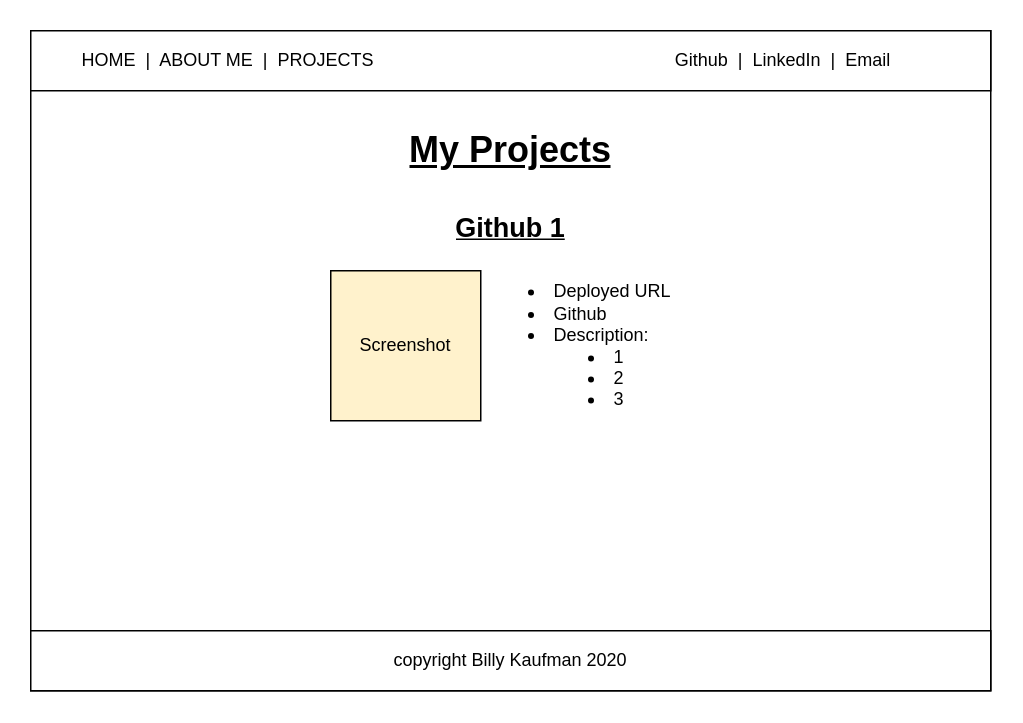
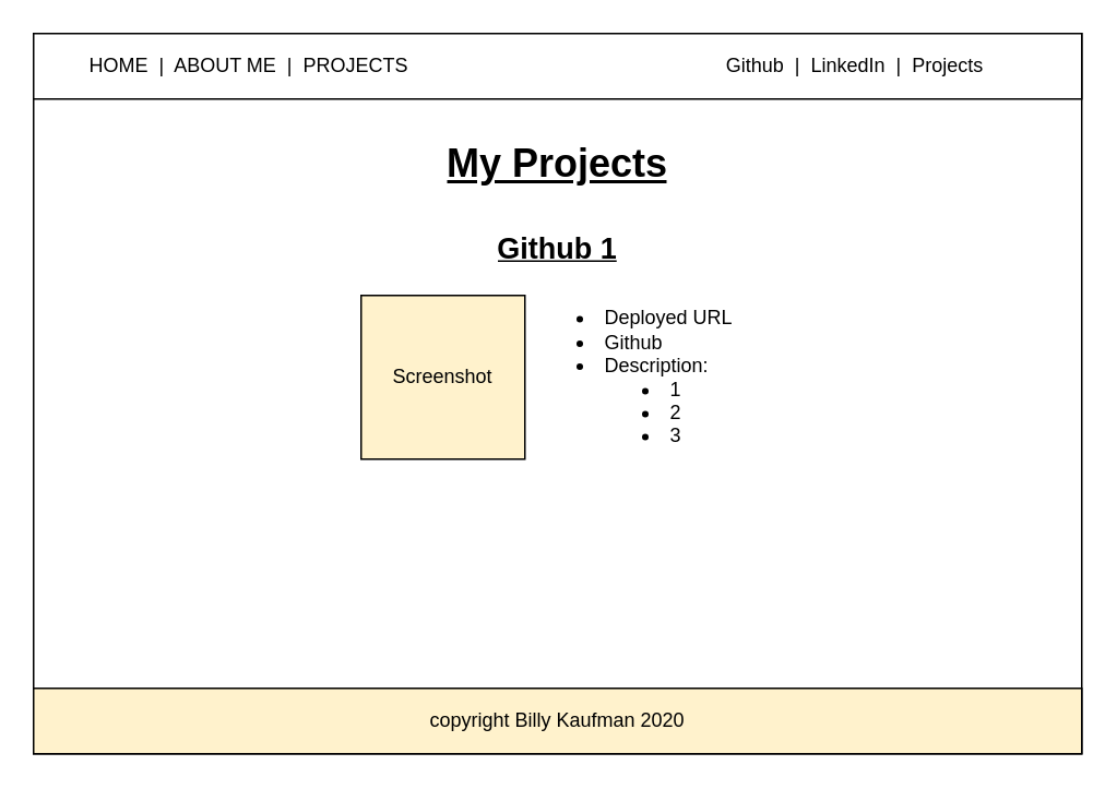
  <mxCell id="0" />
  <mxCell id="1" parent="0" />
  <mxCell id="2" value="" style="rounded=0;whiteSpace=wrap;html=1;" vertex="1" parent="1"><mxGeometry x="20" y="20" width="640" height="440" as="geometry" /></mxCell>
  <mxCell id="3" value="" style="rounded=0;whiteSpace=wrap;html=1;" vertex="1" parent="1"><mxGeometry x="20" y="20" width="640" height="40" as="geometry" /></mxCell>
  <mxCell id="4" value="HOME&amp;nbsp; |&amp;nbsp; ABOUT ME&amp;nbsp; |&amp;nbsp; PROJECTS&amp;nbsp;&amp;nbsp;" style="text;html=1;strokeColor=none;fillColor=none;align=center;verticalAlign=middle;whiteSpace=wrap;rounded=0;" vertex="1" parent="1"><mxGeometry x="20" y="30" width="270" height="20" as="geometry" /></mxCell>
- <mxCell id="5" value="Github&amp;nbsp; |&amp;nbsp; LinkedIn&amp;nbsp; |&amp;nbsp; Email&amp;nbsp;&amp;nbsp;" style="text;html=1;strokeColor=none;fillColor=none;align=center;verticalAlign=middle;whiteSpace=wrap;rounded=0;" vertex="1" parent="1"><mxGeometry x="390" y="30" width="270" height="20" as="geometry" /></mxCell>
- <mxCell id="6" value="copyright Billy Kaufman 2020" style="rounded=0;whiteSpace=wrap;html=1;" vertex="1" parent="1"><mxGeometry x="20" y="420" width="640" height="40" as="geometry" /></mxCell>
+ <mxCell id="5" value="Github&amp;nbsp; |&amp;nbsp; LinkedIn&amp;nbsp; |&amp;nbsp; Projects&amp;nbsp;&amp;nbsp;" style="text;html=1;strokeColor=none;fillColor=none;align=center;verticalAlign=middle;whiteSpace=wrap;rounded=0;" vertex="1" parent="1"><mxGeometry x="390" y="30" width="270" height="20" as="geometry" /></mxCell>
+ <mxCell id="6" value="copyright Billy Kaufman 2020" style="rounded=0;whiteSpace=wrap;html=1;fillColor=#fff2cc;" vertex="1" parent="1"><mxGeometry x="20" y="420" width="640" height="40" as="geometry" /></mxCell>
  <mxCell id="7" value="" style="endArrow=none;dashed=1;html=1;" edge="1" parent="1" target="2"><mxGeometry width="50" height="50" relative="1" as="geometry"><mxPoint x="20" y="420" as="sourcePoint" /><mxPoint x="70" y="370" as="targetPoint" /></mxGeometry></mxCell>
  <mxCell id="8" value="&lt;h1&gt;&lt;u&gt;My Projects&lt;br&gt;&lt;/u&gt;&lt;/h1&gt;" style="text;html=1;strokeColor=none;fillColor=none;spacing=5;spacingTop=-20;whiteSpace=wrap;overflow=hidden;rounded=0;align=center;" vertex="1" parent="1"><mxGeometry x="20" y="80" width="640" height="40" as="geometry" /></mxCell>
  <mxCell id="9" value="&lt;h1&gt;&lt;font style=&quot;font-size: 18px&quot;&gt;&lt;u&gt;Github 1&lt;/u&gt;&lt;/font&gt;&lt;/h1&gt;&lt;p&gt;&lt;/p&gt;" style="text;html=1;strokeColor=none;fillColor=none;spacing=5;spacingTop=-20;whiteSpace=wrap;overflow=hidden;rounded=0;align=center;" vertex="1" parent="1"><mxGeometry x="20" y="130" width="640" height="40" as="geometry" /></mxCell>
  <mxCell id="10" value="&lt;li&gt;Deployed URL&lt;/li&gt;&lt;li&gt;Github&lt;/li&gt;&lt;li&gt;Description:&lt;/li&gt;&lt;blockquote style=&quot;margin: 0 0 0 40px ; border: none ; padding: 0px&quot;&gt;&lt;li&gt;1&lt;/li&gt;&lt;li&gt;2&lt;/li&gt;&lt;li&gt;3&lt;/li&gt;&lt;/blockquote&gt;" style="text;html=1;strokeColor=none;fillColor=none;align=left;verticalAlign=middle;whiteSpace=wrap;rounded=0;" vertex="1" parent="1"><mxGeometry x="350" y="170" width="150" height="120" as="geometry" /></mxCell>
  <mxCell id="11" value="Screenshot" style="whiteSpace=wrap;html=1;aspect=fixed;fillColor=#fff2cc;" vertex="1" parent="1"><mxGeometry x="220" y="180" width="100" height="100" as="geometry" /></mxCell>
